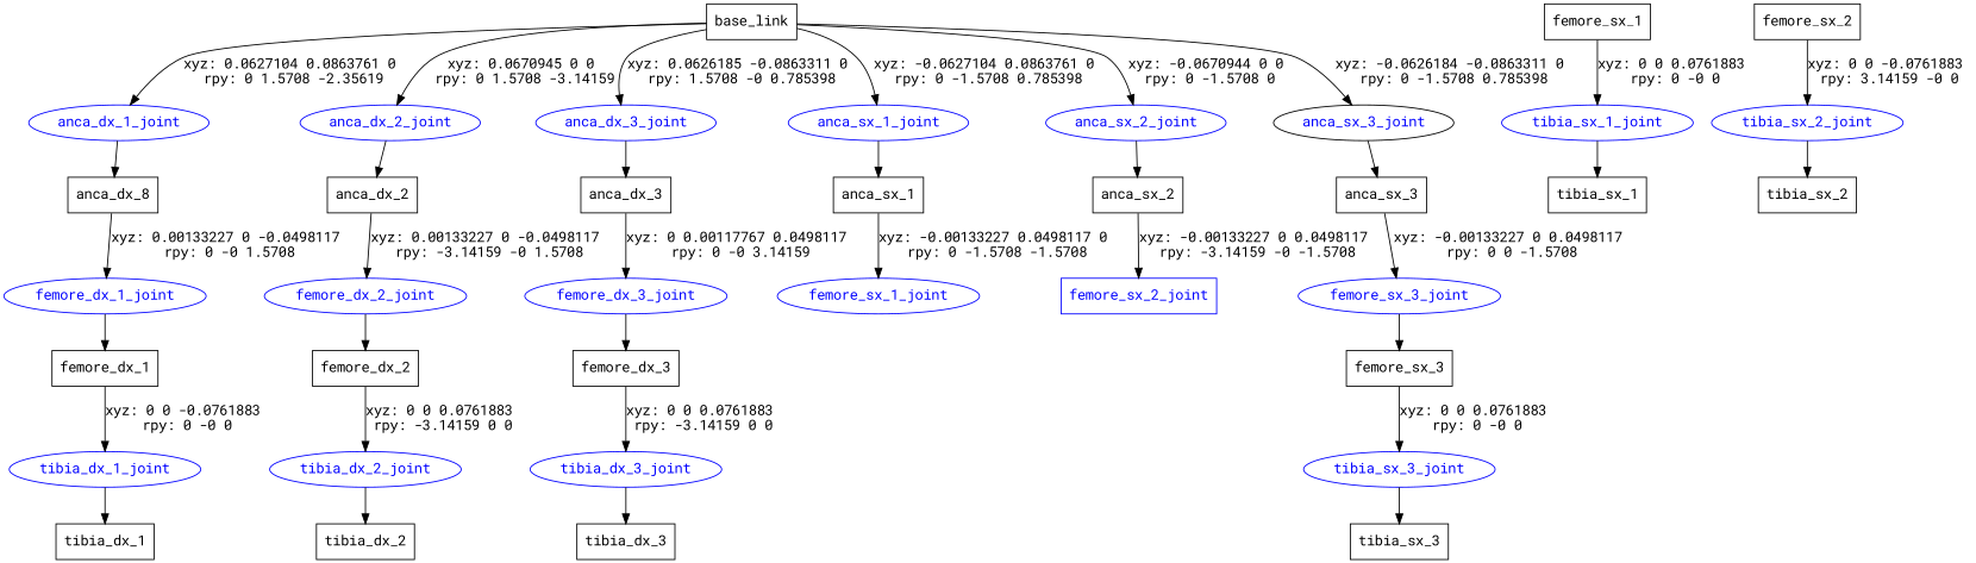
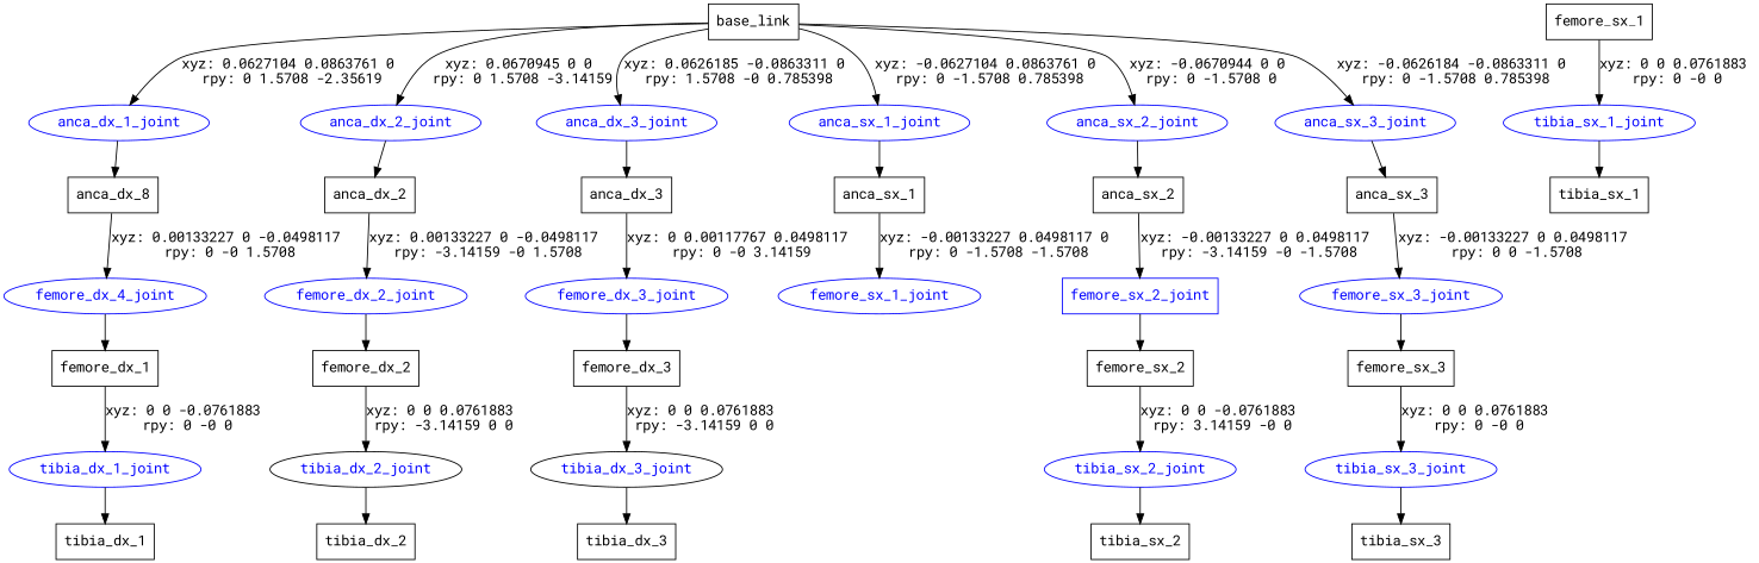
  digraph {
    fontname="Roboto Mono"
    node [fontname="Roboto Mono" shape=box]
    edge [fontname="Roboto Mono"]
    n1 [label=base_link]
    anca_dx_1_joint [color=blue fontcolor=blue shape=ellipse]
    anca_dx_2_joint [color=blue fontcolor=blue shape=ellipse]
    anca_dx_3_joint [color=blue fontcolor=blue shape=ellipse]
    anca_sx_1_joint [color=blue fontcolor=blue shape=ellipse]
    anca_sx_2_joint [color=blue fontcolor=blue shape=ellipse]
-   anca_sx_3_joint [color=black fontcolor=blue shape=ellipse]
+   anca_sx_3_joint [color=blue fontcolor=blue shape=ellipse]
    n8 [label=anca_dx_8]
    n9 [label=anca_dx_2]
    n10 [label=anca_dx_3]
    n11 [label=anca_sx_1]
    n12 [label=anca_sx_2]
    n13 [label=anca_sx_3]
-   femore_dx_1_joint [color=blue fontcolor=blue shape=ellipse]
+   femore_dx_1_joint [color=blue fontcolor=blue shape=ellipse label=femore_dx_4_joint]
    n15 [label=femore_dx_1]
    tibia_dx_1_joint [color=blue fontcolor=blue shape=ellipse]
    n17 [label=tibia_dx_1]
    femore_dx_2_joint [color=blue fontcolor=blue shape=ellipse]
    n19 [label=femore_dx_2]
-   tibia_dx_2_joint [color=blue fontcolor=blue shape=ellipse]
+   tibia_dx_2_joint [color=black fontcolor=blue shape=ellipse]
    n21 [label=tibia_dx_2]
    femore_dx_3_joint [color=blue fontcolor=blue shape=ellipse]
    n23 [label=femore_dx_3]
-   tibia_dx_3_joint [color=blue fontcolor=blue shape=ellipse]
+   tibia_dx_3_joint [color=black fontcolor=blue shape=ellipse]
    n25 [label=tibia_dx_3]
    femore_sx_1_joint [color=blue fontcolor=blue shape=ellipse]
    n27 [label=femore_sx_1]
    tibia_sx_1_joint [color=blue fontcolor=blue shape=ellipse]
    n29 [label=tibia_sx_1]
    femore_sx_2_joint [color=blue fontcolor=blue]
    n31 [label=femore_sx_2]
    tibia_sx_2_joint [color=blue fontcolor=blue shape=ellipse]
    n33 [label=tibia_sx_2]
    femore_sx_3_joint [color=blue fontcolor=blue shape=ellipse]
    n35 [label=femore_sx_3]
    tibia_sx_3_joint [color=blue fontcolor=blue shape=ellipse]
    n37 [label=tibia_sx_3]
    n1 -> anca_dx_1_joint [label="xyz: 0.0627104 0.0863761 0 \nrpy: 0 1.5708 -2.35619"]
    n1 -> anca_dx_2_joint [label="xyz: 0.0670945 0 0 \nrpy: 0 1.5708 -3.14159"]
    n1 -> anca_dx_3_joint [label="xyz: 0.0626185 -0.0863311 0 \nrpy: 1.5708 -0 0.785398"]
    n1 -> anca_sx_1_joint [label="xyz: -0.0627104 0.0863761 0 \nrpy: 0 -1.5708 0.785398"]
    n1 -> anca_sx_2_joint [label="xyz: -0.0670944 0 0 \nrpy: 0 -1.5708 0"]
    n1 -> anca_sx_3_joint [label="xyz: -0.0626184 -0.0863311 0 \nrpy: 0 -1.5708 0.785398"]
    anca_dx_1_joint -> n8
    anca_dx_2_joint -> n9
    anca_dx_3_joint -> n10
    anca_sx_1_joint -> n11
    anca_sx_2_joint -> n12
    anca_sx_3_joint -> n13
    n8 -> femore_dx_1_joint [label="xyz: 0.00133227 0 -0.0498117 \nrpy: 0 -0 1.5708"]
    n9 -> femore_dx_2_joint [label="xyz: 0.00133227 0 -0.0498117 \nrpy: -3.14159 -0 1.5708"]
    n10 -> femore_dx_3_joint [label="xyz: 0 0.00117767 0.0498117 \nrpy: 0 -0 3.14159"]
    n11 -> femore_sx_1_joint [label="xyz: -0.00133227 0.0498117 0 \nrpy: 0 -1.5708 -1.5708"]
    n12 -> femore_sx_2_joint [label="xyz: -0.00133227 0 0.0498117 \nrpy: -3.14159 -0 -1.5708"]
    n13 -> femore_sx_3_joint [label="xyz: -0.00133227 0 0.0498117 \nrpy: 0 0 -1.5708"]
    femore_dx_1_joint -> n15
    n15 -> tibia_dx_1_joint [label="xyz: 0 0 -0.0761883 \nrpy: 0 -0 0"]
    tibia_dx_1_joint -> n17
    femore_dx_2_joint -> n19
    n19 -> tibia_dx_2_joint [label="xyz: 0 0 0.0761883 \nrpy: -3.14159 0 0"]
    tibia_dx_2_joint -> n21
    femore_dx_3_joint -> n23
    n23 -> tibia_dx_3_joint [label="xyz: 0 0 0.0761883 \nrpy: -3.14159 0 0"]
    tibia_dx_3_joint -> n25
    n27 -> tibia_sx_1_joint [label="xyz: 0 0 0.0761883 \nrpy: 0 -0 0"]
    tibia_sx_1_joint -> n29
+   femore_sx_2_joint -> n31
    n31 -> tibia_sx_2_joint [label="xyz: 0 0 -0.0761883 \nrpy: 3.14159 -0 0"]
    tibia_sx_2_joint -> n33
    femore_sx_3_joint -> n35
    n35 -> tibia_sx_3_joint [label="xyz: 0 0 0.0761883 \nrpy: 0 -0 0"]
    tibia_sx_3_joint -> n37
  }
